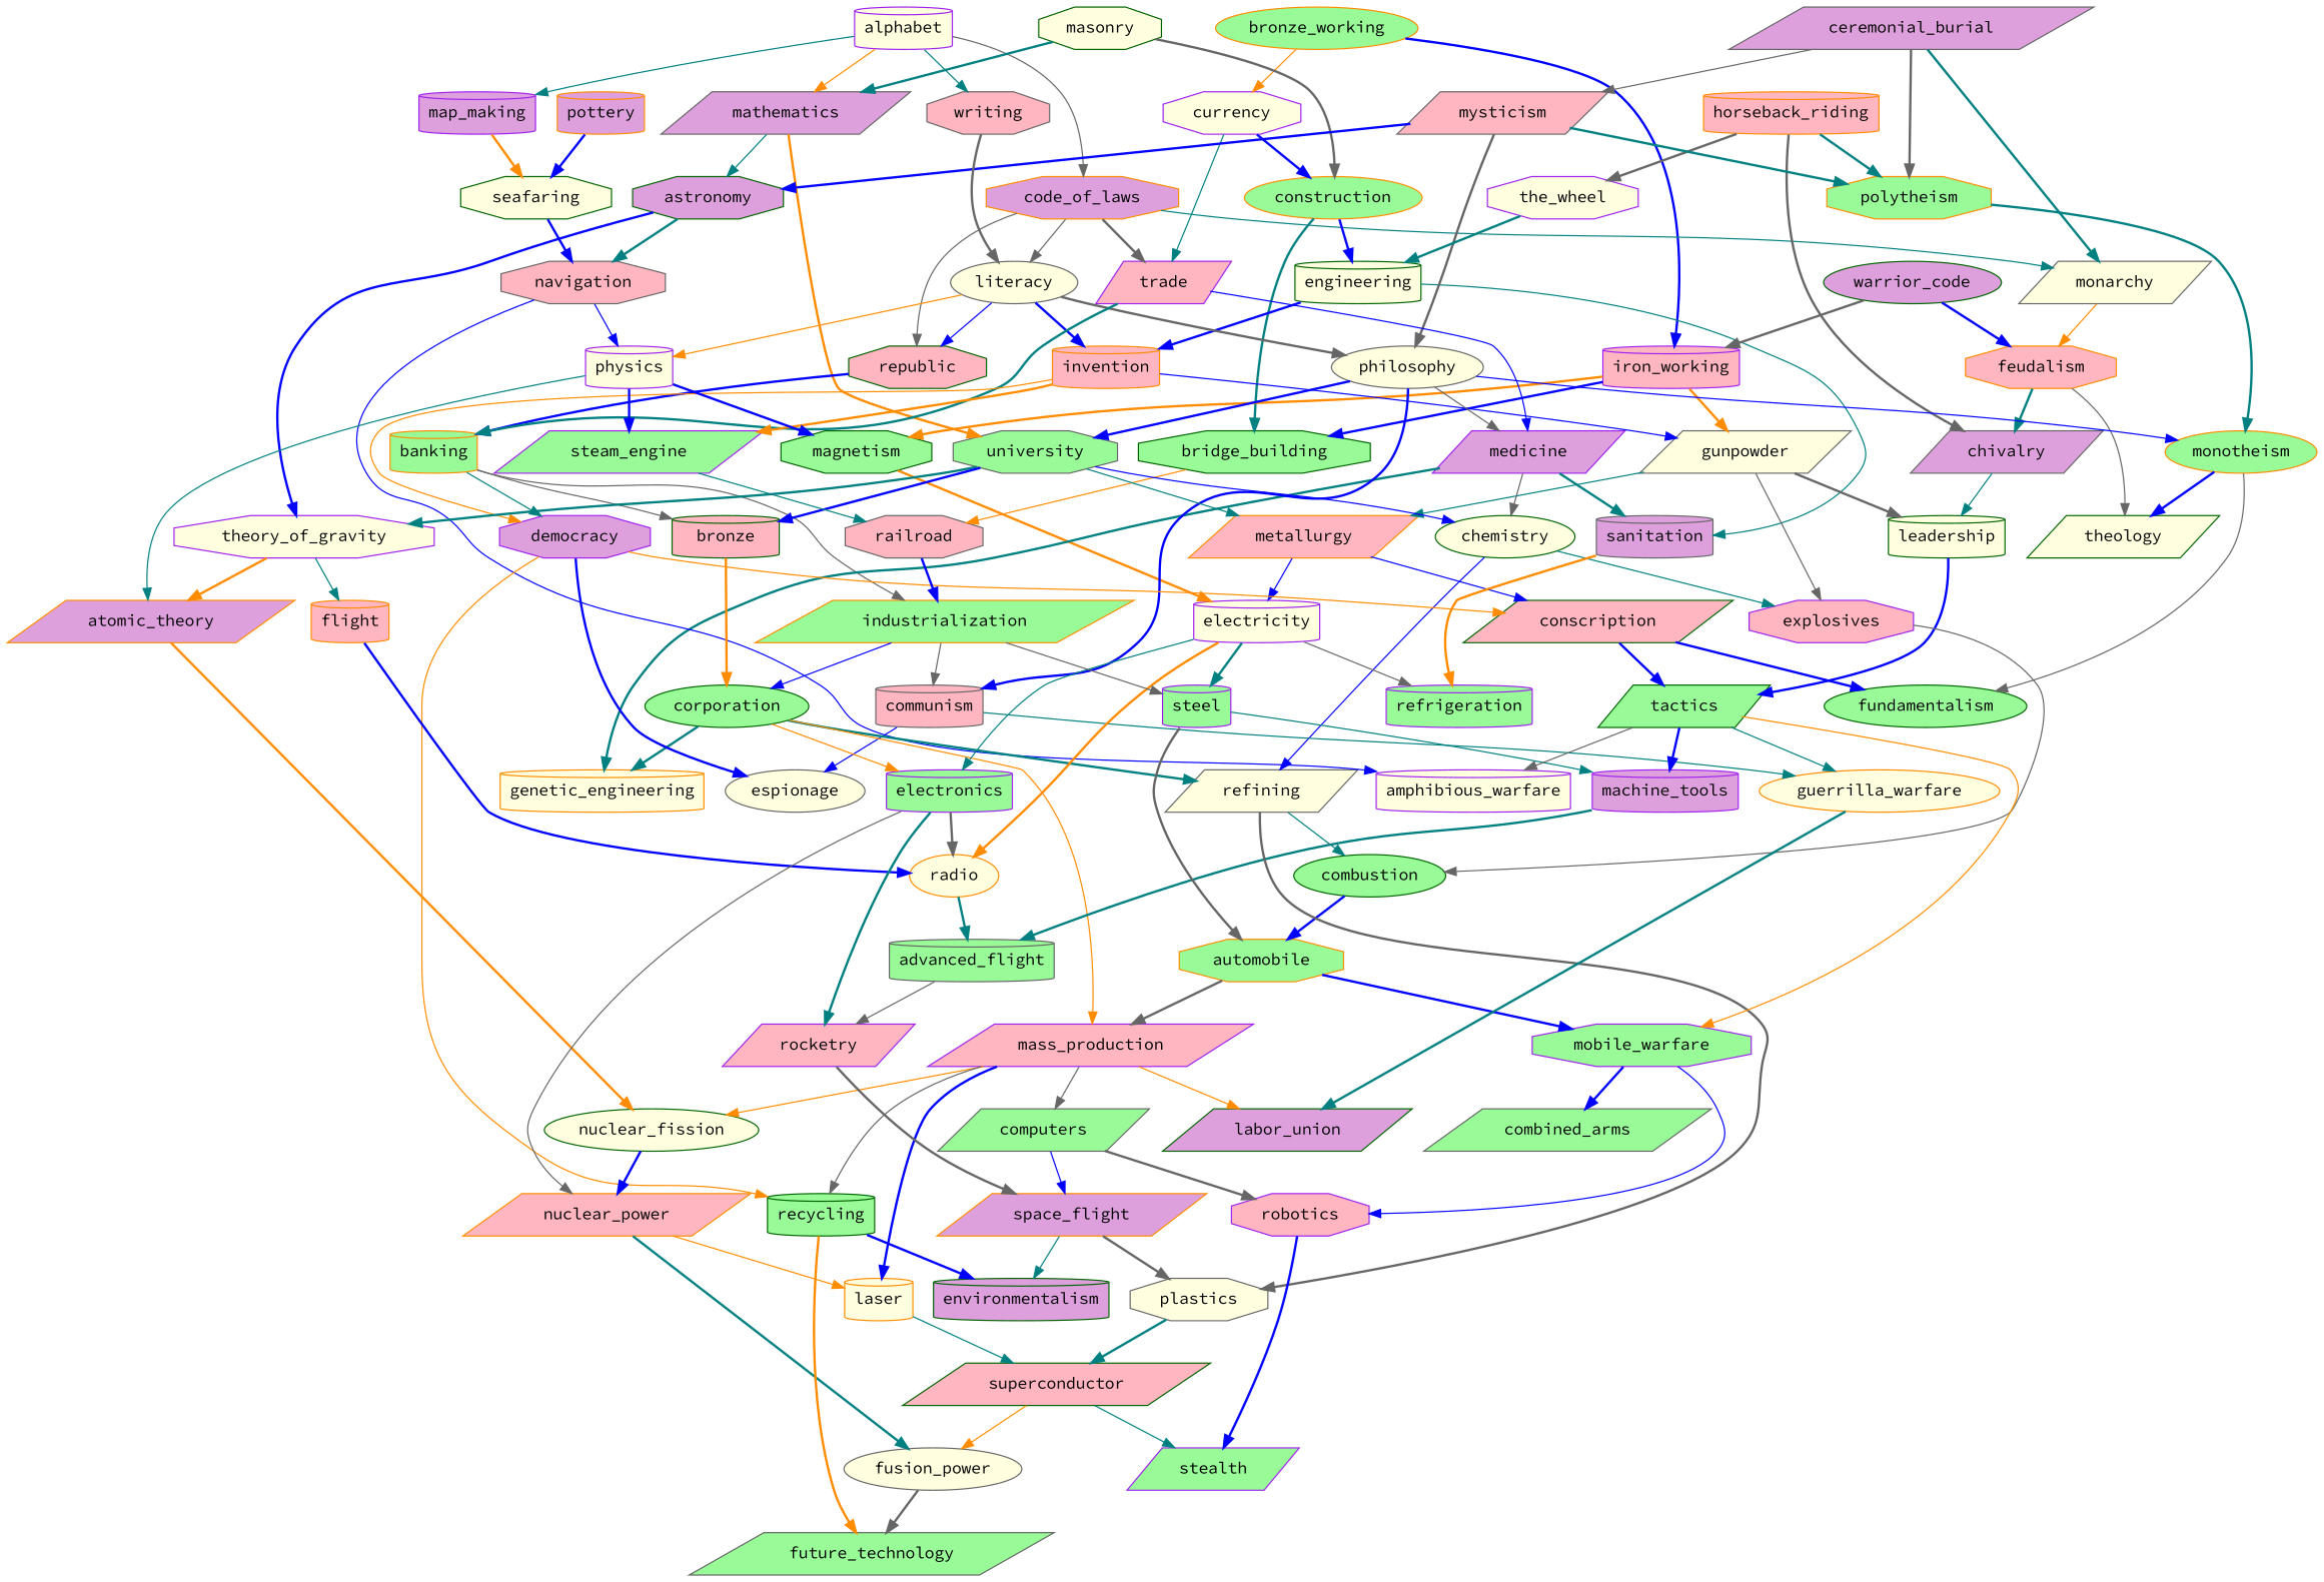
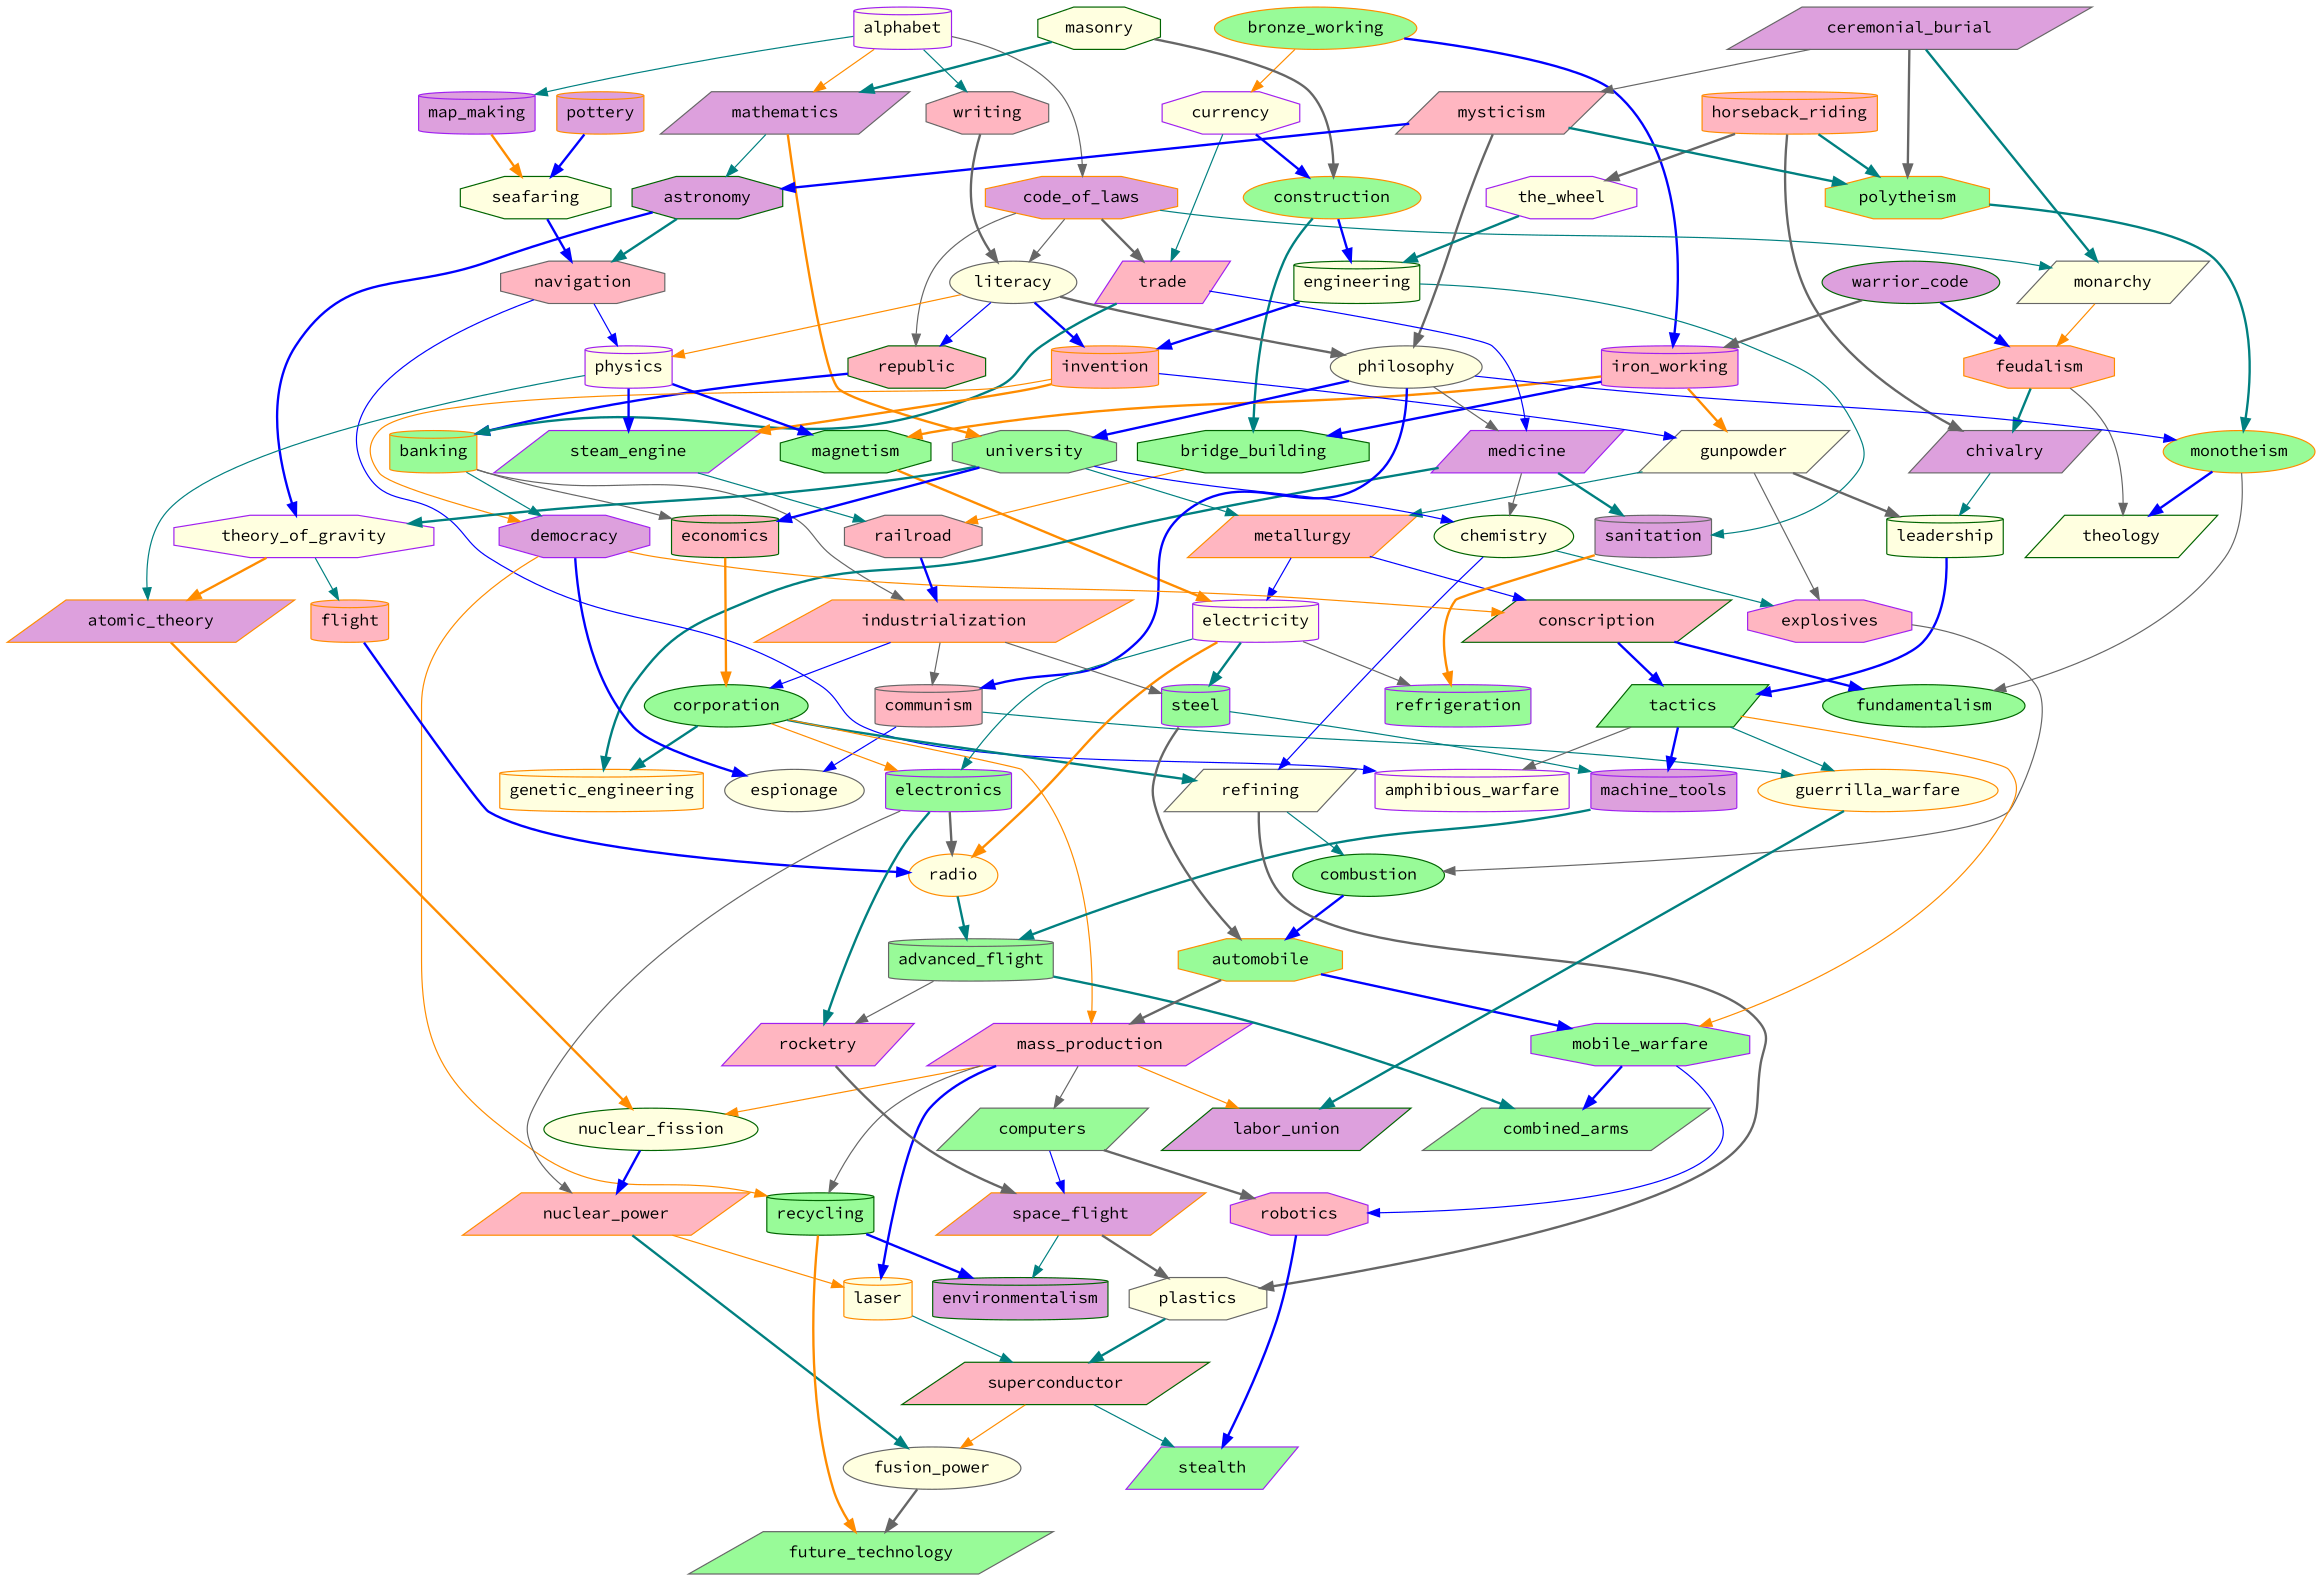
  digraph {
    fontname="Source Code Pro"
    node [color=purple fillcolor=lightyellow fontname="Source Code Pro" shape=parallelogram style=filled]
    edge [color=blue fontname="Source Code Pro" style=bold]
    alphabet [shape=cylinder]
    bridge_building [color=darkgreen fillcolor=palegreen shape=octagon]
    bronze_working [color=darkorange fillcolor=palegreen shape=ellipse]
    ceremonial_burial [color=gray40 fillcolor=plum]
    code_of_laws [color=darkorange fillcolor=plum shape=octagon]
    construction [color=darkorange fillcolor=palegreen shape=ellipse]
    currency [shape=octagon]
    engineering [color=darkgreen shape=cylinder]
    feudalism [color=darkorange fillcolor=lightpink shape=octagon]
    horseback_riding [color=darkorange fillcolor=lightpink shape=cylinder]
    iron_working [fillcolor=lightpink shape=cylinder]
    literacy [color=gray40 shape=ellipse]
    map_making [fillcolor=plum shape=cylinder]
    masonry [color=darkgreen shape=octagon]
    mathematics [color=gray40 fillcolor=plum]
    monarchy [color=gray40]
    mysticism [color=gray40 fillcolor=lightpink]
    polytheism [color=darkorange fillcolor=palegreen shape=octagon]
    pottery [color=darkorange fillcolor=plum shape=cylinder]
    republic [color=darkgreen fillcolor=lightpink shape=octagon]
    seafaring [color=darkgreen shape=octagon]
    trade [fillcolor=lightpink]
    warrior_code [color=darkgreen fillcolor=plum shape=ellipse]
    the_wheel [shape=octagon]
    writing [color=gray40 fillcolor=lightpink shape=octagon]
    astronomy [color=darkgreen fillcolor=plum shape=octagon]
    banking [color=darkorange fillcolor=palegreen shape=cylinder]
    chemistry [color=darkgreen shape=ellipse]
    chivalry [color=gray40 fillcolor=plum]
    gunpowder [color=gray40]
    invention [color=darkorange fillcolor=lightpink shape=cylinder]
    leadership [color=darkgreen shape=cylinder]
    magnetism [color=darkgreen fillcolor=palegreen shape=octagon]
    medicine [fillcolor=plum]
    metallurgy [color=darkorange fillcolor=lightpink]
    monotheism [color=darkorange fillcolor=palegreen shape=ellipse]
    navigation [color=gray40 fillcolor=lightpink shape=octagon]
    philosophy [color=gray40 shape=ellipse]
    physics [shape=cylinder]
    theology [color=darkgreen]
    theory_of_gravity [shape=octagon]
    university [color=gray40 fillcolor=palegreen shape=octagon]
    atomic_theory [color=darkorange fillcolor=plum]
    combustion [color=darkgreen fillcolor=palegreen shape=ellipse]
    communism [color=gray40 fillcolor=lightpink shape=cylinder]
    conscription [color=darkgreen fillcolor=lightpink]
    corporation [color=darkgreen fillcolor=palegreen shape=ellipse]
    democracy [fillcolor=plum shape=octagon]
-   economics [color=darkgreen fillcolor=lightpink shape=cylinder label=bronze]
+   economics [color=darkgreen fillcolor=lightpink shape=cylinder]
    electricity [shape=cylinder]
    explosives [fillcolor=lightpink shape=octagon]
    flight [color=darkorange fillcolor=lightpink shape=cylinder]
    fundamentalism [color=darkgreen fillcolor=palegreen shape=ellipse]
-   industrialization [color=darkorange fillcolor=palegreen]
+   industrialization [color=darkorange fillcolor=lightpink]
    machine_tools [fillcolor=plum shape=cylinder]
    railroad [color=gray40 fillcolor=lightpink shape=octagon]
    refining [color=gray40]
    sanitation [color=gray40 fillcolor=plum shape=cylinder]
    steam_engine [fillcolor=palegreen]
    steel [fillcolor=palegreen shape=cylinder]
    tactics [color=darkgreen fillcolor=palegreen]
    advanced_flight [color=gray40 fillcolor=palegreen shape=cylinder]
    amphibious_warfare [shape=cylinder]
    automobile [color=darkorange fillcolor=palegreen shape=octagon]
    combined_arms [color=gray40 fillcolor=palegreen]
    computers [color=gray40 fillcolor=palegreen]
    electronics [fillcolor=palegreen shape=cylinder]
    environmentalism [color=darkgreen fillcolor=plum shape=cylinder]
    espionage [color=gray40 shape=ellipse]
    fusion_power [color=gray40 shape=ellipse]
    future_technology [color=gray40 fillcolor=palegreen]
    genetic_engineering [color=darkorange shape=cylinder]
    guerrilla_warfare [color=darkorange shape=ellipse]
    labor_union [color=darkgreen fillcolor=plum]
    laser [color=darkorange shape=cylinder]
    mass_production [fillcolor=lightpink]
    mobile_warfare [fillcolor=palegreen shape=octagon]
    nuclear_fission [color=darkgreen shape=ellipse]
    nuclear_power [color=darkorange fillcolor=lightpink]
    plastics [color=gray40 shape=octagon]
    radio [color=darkorange shape=ellipse]
    recycling [color=darkgreen fillcolor=palegreen shape=cylinder]
    refrigeration [fillcolor=palegreen shape=cylinder]
    robotics [fillcolor=lightpink shape=octagon]
    rocketry [fillcolor=lightpink]
    space_flight [color=darkorange fillcolor=plum]
    stealth [fillcolor=palegreen]
    superconductor [color=darkgreen fillcolor=lightpink]
    subgraph sub_1 {
      alphabet
      bridge_building
      bronze_working
      ceremonial_burial
      code_of_laws
      construction
      currency
      engineering
      feudalism
      horseback_riding
      iron_working
      literacy
      map_making
      masonry
      mathematics
      monarchy
      mysticism
      polytheism
      pottery
      republic
      seafaring
      trade
      warrior_code
      the_wheel
      writing
    }
    subgraph sub_2 {
      astronomy
      banking
      chemistry
      chivalry
      gunpowder
      invention
      leadership
      magnetism
      medicine
      metallurgy
      monotheism
      navigation
      philosophy
      physics
      theology
      theory_of_gravity
      university
    }
    subgraph sub_3 {
      atomic_theory
      combustion
      communism
      conscription
      corporation
      democracy
      economics
      electricity
      explosives
      flight
      fundamentalism
      industrialization
      machine_tools
      railroad
      refining
      sanitation
      steam_engine
      steel
      tactics
    }
    subgraph sub_4 {
      advanced_flight
      amphibious_warfare
      automobile
      combined_arms
      computers
      electronics
      environmentalism
      espionage
      fusion_power
      future_technology
      genetic_engineering
      guerrilla_warfare
      labor_union
      laser
      mass_production
      mobile_warfare
      nuclear_fission
      nuclear_power
      plastics
      radio
      recycling
      refrigeration
      robotics
      rocketry
      space_flight
      stealth
      superconductor
    }
    alphabet -> code_of_laws [color=gray40 style=solid]
    alphabet -> map_making [color=teal style=solid]
    alphabet -> mathematics [color=darkorange style=solid]
    alphabet -> writing [color=teal style=solid]
    bridge_building -> railroad [color=darkorange style=solid]
    bronze_working -> currency [color=darkorange style=solid]
    bronze_working -> iron_working
    ceremonial_burial -> monarchy [color=teal]
    ceremonial_burial -> mysticism [color=gray40 style=solid]
    ceremonial_burial -> polytheism [color=gray40]
    code_of_laws -> literacy [color=gray40 style=solid]
    code_of_laws -> monarchy [color=teal style=solid]
    code_of_laws -> republic [color=gray40 style=solid]
    code_of_laws -> trade [color=gray40]
    construction -> bridge_building [color=teal]
    construction -> engineering
    currency -> construction
    currency -> trade [color=teal style=solid]
    engineering -> invention
    engineering -> sanitation [color=teal style=solid]
    feudalism -> chivalry [color=teal]
    feudalism -> theology [color=gray40 style=solid]
    horseback_riding -> polytheism [color=teal]
    horseback_riding -> the_wheel [color=gray40]
    horseback_riding -> chivalry [color=gray40]
    iron_working -> bridge_building
    iron_working -> gunpowder [color=darkorange]
    iron_working -> magnetism [color=darkorange]
    literacy -> republic [style=solid]
    literacy -> invention
    literacy -> philosophy [color=gray40]
    literacy -> physics [color=darkorange style=solid]
    map_making -> seafaring [color=darkorange]
    masonry -> construction [color=gray40]
    masonry -> mathematics [color=teal]
    mathematics -> astronomy [color=teal style=solid]
    mathematics -> university [color=darkorange]
    monarchy -> feudalism [color=darkorange style=solid]
    mysticism -> polytheism [color=teal]
    mysticism -> astronomy
    mysticism -> philosophy [color=gray40]
    polytheism -> monotheism [color=teal]
    pottery -> seafaring
    republic -> banking
    seafaring -> navigation
    trade -> banking [color=teal]
    trade -> medicine [style=solid]
    warrior_code -> feudalism
    warrior_code -> iron_working [color=gray40]
    the_wheel -> engineering [color=teal]
    writing -> literacy [color=gray40]
    astronomy -> navigation [color=teal]
    astronomy -> theory_of_gravity
    banking -> democracy [color=teal style=solid]
    banking -> economics [color=gray40 style=solid]
    banking -> industrialization [color=gray40 style=solid]
    chemistry -> explosives [color=teal style=solid]
    chemistry -> refining [style=solid]
    chivalry -> leadership [color=teal style=solid]
    gunpowder -> leadership [color=gray40]
    gunpowder -> metallurgy [color=teal style=solid]
    gunpowder -> explosives [color=gray40 style=solid]
    invention -> gunpowder [style=solid]
    invention -> democracy [color=darkorange style=solid]
    invention -> steam_engine [color=darkorange]
    leadership -> tactics
    magnetism -> electricity [color=darkorange]
    medicine -> chemistry [color=gray40 style=solid]
    medicine -> sanitation [color=teal]
    medicine -> genetic_engineering [color=teal]
    metallurgy -> conscription [style=solid]
    metallurgy -> electricity [style=solid]
    monotheism -> theology
    monotheism -> fundamentalism [color=gray40 style=solid]
    navigation -> physics [style=solid]
    navigation -> amphibious_warfare [style=solid]
    philosophy -> medicine [color=gray40 style=solid]
    philosophy -> monotheism [style=solid]
    philosophy -> university
    philosophy -> communism
    physics -> magnetism
    physics -> atomic_theory [color=teal style=solid]
    physics -> steam_engine
    theory_of_gravity -> atomic_theory [color=darkorange]
    theory_of_gravity -> flight [color=teal style=solid]
    university -> chemistry [style=solid]
    university -> metallurgy [color=teal style=solid]
    university -> theory_of_gravity [color=teal]
    university -> economics
    atomic_theory -> nuclear_fission [color=darkorange]
    combustion -> automobile
    communism -> espionage [style=solid]
    communism -> guerrilla_warfare [color=teal style=solid]
    conscription -> fundamentalism
    conscription -> tactics
    corporation -> refining [color=teal]
    corporation -> electronics [color=darkorange style=solid]
    corporation -> genetic_engineering [color=teal]
    corporation -> mass_production [color=darkorange style=solid]
    democracy -> conscription [color=darkorange style=solid]
    democracy -> espionage
    democracy -> recycling [color=darkorange style=solid]
    economics -> corporation [color=darkorange]
    electricity -> steel [color=teal]
    electricity -> electronics [color=teal style=solid]
    electricity -> radio [color=darkorange]
    electricity -> refrigeration [color=gray40 style=solid]
    explosives -> combustion [color=gray40 style=solid]
    flight -> radio
    industrialization -> communism [color=gray40 style=solid]
    industrialization -> corporation [style=solid]
    industrialization -> steel [color=gray40 style=solid]
    machine_tools -> advanced_flight [color=teal]
    railroad -> industrialization
    refining -> combustion [color=teal style=solid]
    refining -> plastics [color=gray40]
    sanitation -> refrigeration [color=darkorange]
    steam_engine -> railroad [color=teal style=solid]
    steel -> machine_tools [color=teal style=solid]
    steel -> automobile [color=gray40]
    tactics -> machine_tools
    tactics -> amphibious_warfare [color=gray40 style=solid]
    tactics -> guerrilla_warfare [color=teal style=solid]
    tactics -> mobile_warfare [color=darkorange style=solid]
+   advanced_flight -> combined_arms [color=teal]
    advanced_flight -> rocketry [color=gray40 style=solid]
    automobile -> mass_production [color=gray40]
    automobile -> mobile_warfare
    computers -> robotics [color=gray40]
    computers -> space_flight [style=solid]
    electronics -> nuclear_power [color=gray40 style=solid]
    electronics -> radio [color=gray40]
    electronics -> rocketry [color=teal]
    fusion_power -> future_technology [color=gray40]
    guerrilla_warfare -> labor_union [color=teal]
    laser -> superconductor [color=teal style=solid]
    mass_production -> computers [color=gray40 style=solid]
    mass_production -> labor_union [color=darkorange style=solid]
    mass_production -> laser
    mass_production -> nuclear_fission [color=darkorange style=solid]
    mass_production -> recycling [color=gray40 style=solid]
    mobile_warfare -> combined_arms
    mobile_warfare -> robotics [style=solid]
    nuclear_fission -> nuclear_power
    nuclear_power -> fusion_power [color=teal]
    nuclear_power -> laser [color=darkorange style=solid]
    plastics -> superconductor [color=teal]
    radio -> advanced_flight [color=teal]
    recycling -> environmentalism
    recycling -> future_technology [color=darkorange]
    robotics -> stealth
    rocketry -> space_flight [color=gray40]
    space_flight -> environmentalism [color=teal style=solid]
    space_flight -> plastics [color=gray40]
    superconductor -> fusion_power [color=darkorange style=solid]
    superconductor -> stealth [color=teal style=solid]
  }
